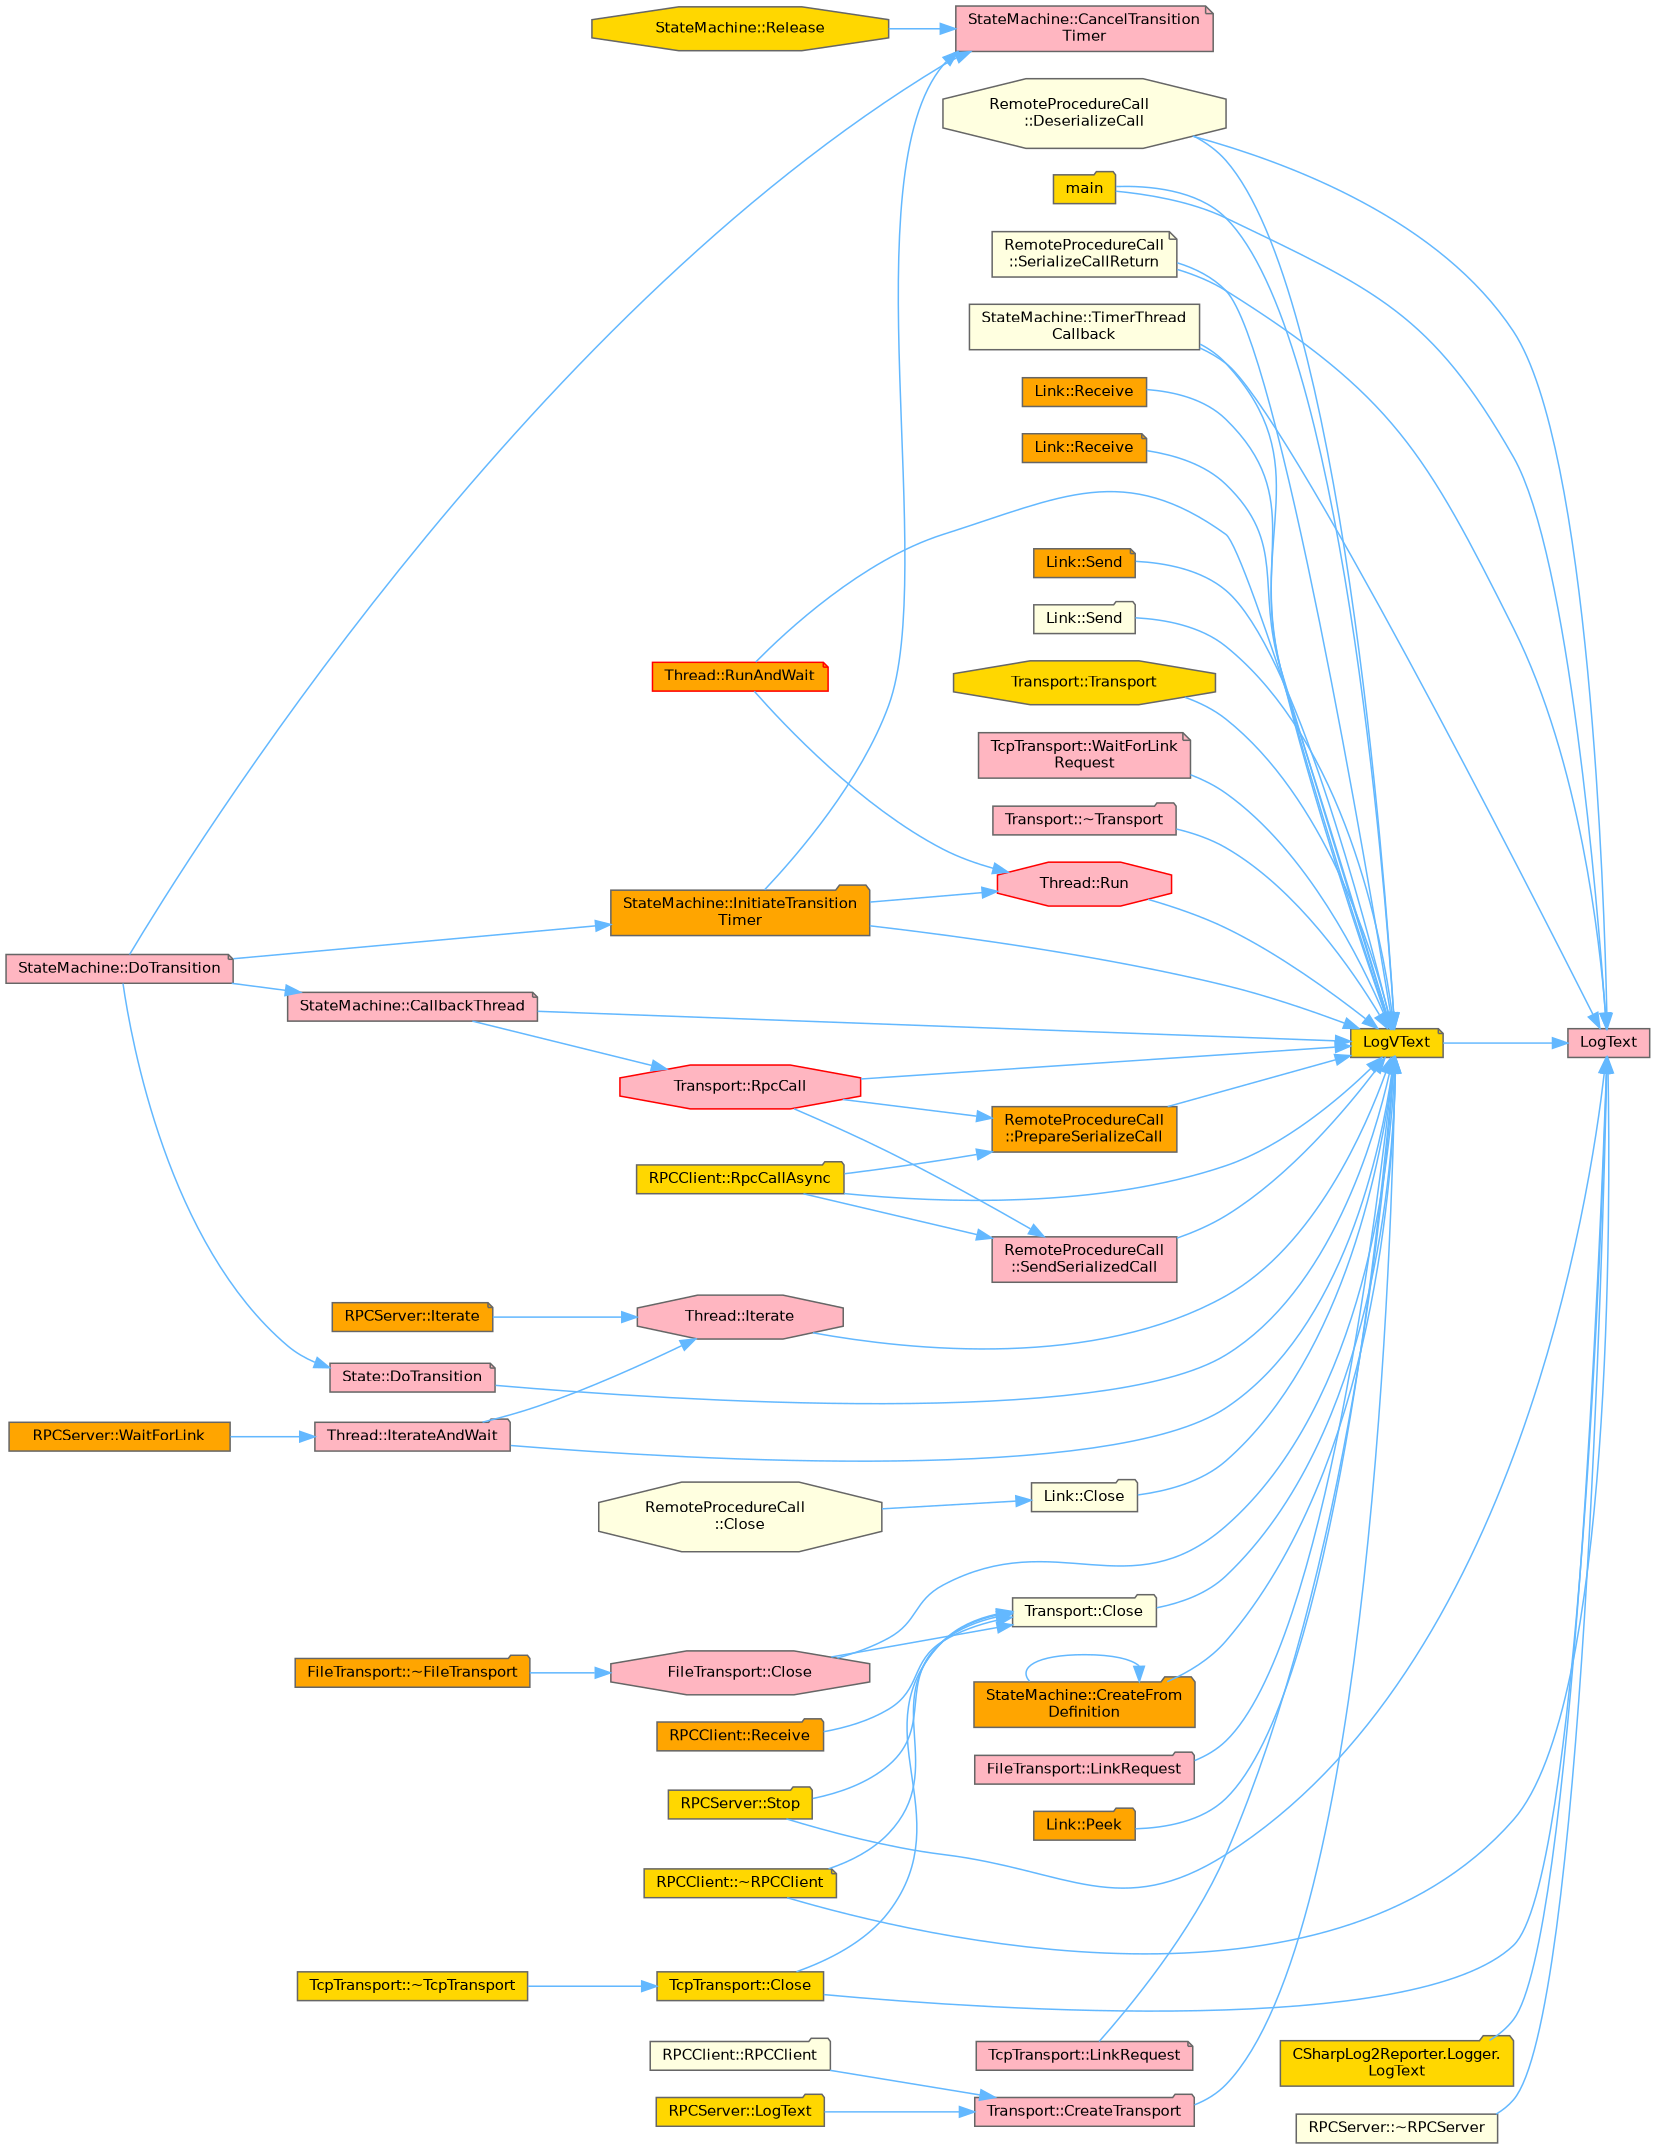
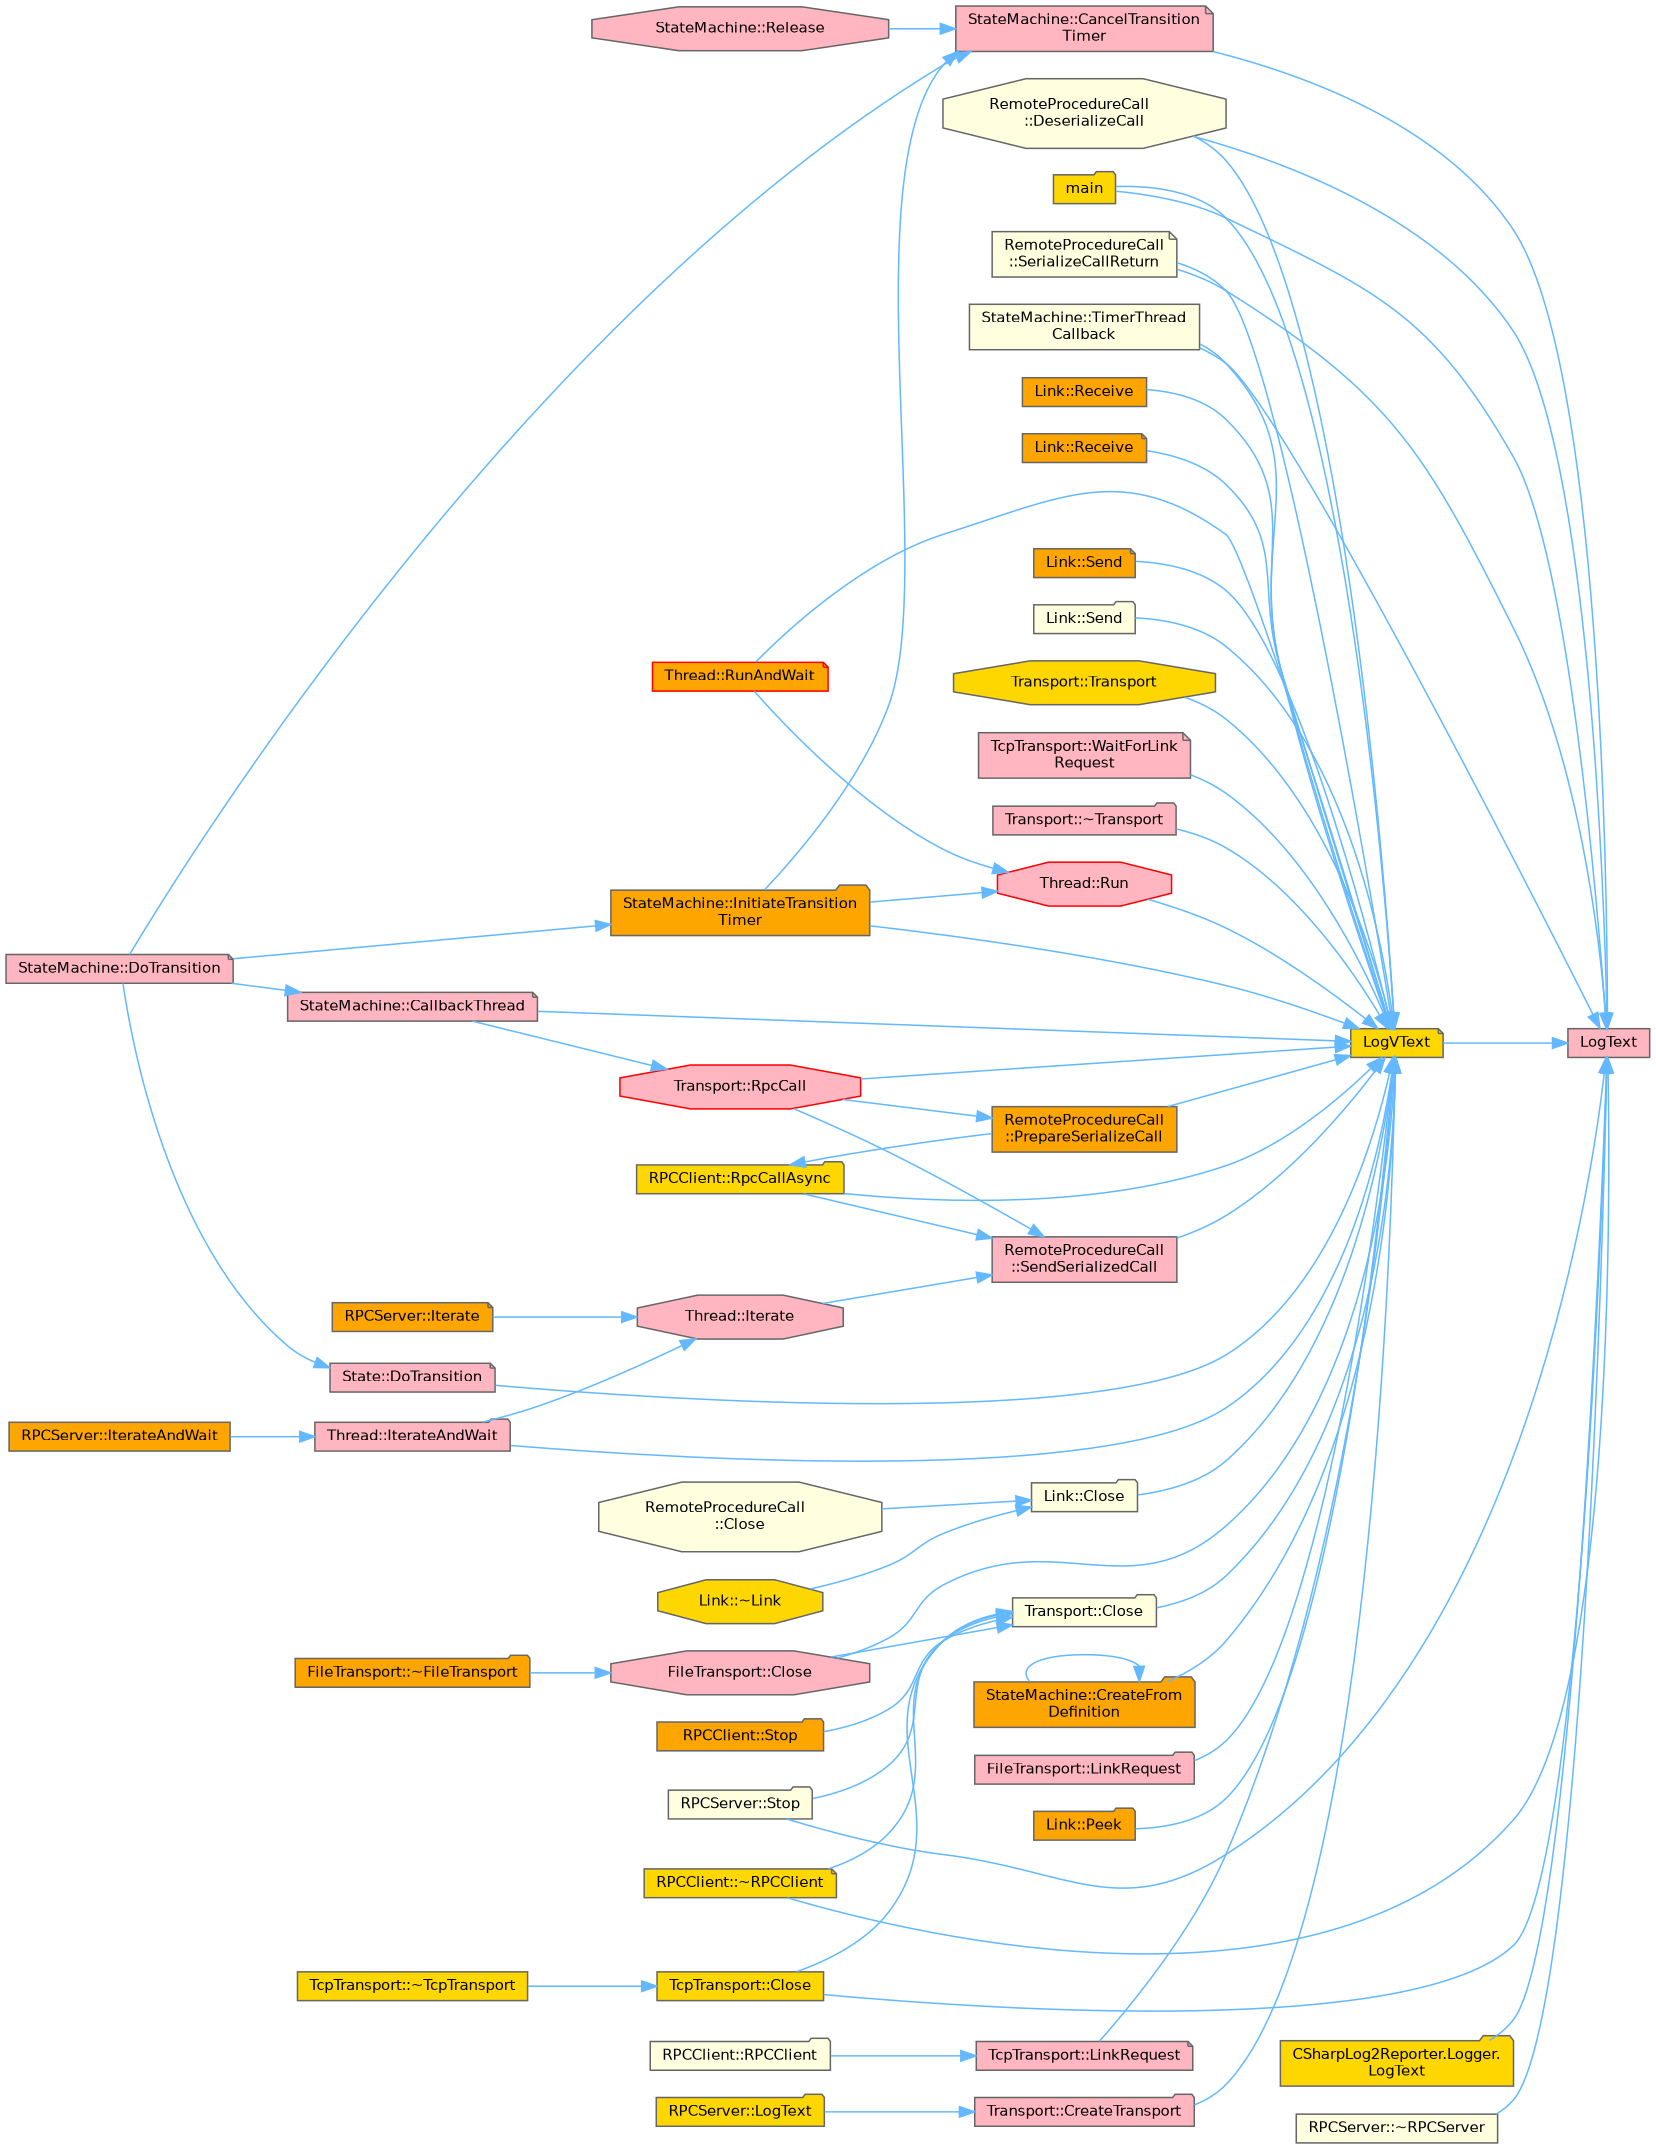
  digraph {
    rankdir=RL
    node [color=grey40 fillcolor=lightpink fontname=Helvetica fontsize=10 shape=folder style=filled]
    edge [color=steelblue1 dir=back fontname=Helvetica fontsize=10 labelfontname=Helvetica labelfontsize=10 style=solid]
    n1 [color=gray40 fontcolor=black height=0.2 label=LogText shape=box width=0.4]
    n2 [height=0.2 label="StateMachine::CancelTransition\lTimer" shape=note width=0.4]
    n3 [fillcolor=lightyellow height=0.2 label="RemoteProcedureCall\l::DeserializeCall" shape=octagon width=0.4]
    n4 [fillcolor=gold height=0.2 label="CSharpLog2Reporter.Logger.\lLogText" width=0.4]
    n5 [fillcolor=gold height=0.2 label=LogVText shape=note width=0.4]
-   n6 [fillcolor=gold height=0.2 label="RPCServer::Stop" width=0.4]
+   n6 [fillcolor=lightyellow height=0.2 label="RPCServer::Stop" width=0.4]
    n7 [fillcolor=gold height=0.2 label="RPCClient::~RPCClient" shape=note width=0.4]
    n8 [fillcolor=gold height=0.2 label=main width=0.4]
    n9 [fillcolor=lightyellow height=0.2 label="RemoteProcedureCall\l::SerializeCallReturn" shape=note width=0.4]
    n10 [fillcolor=lightyellow height=0.2 label="StateMachine::TimerThread\lCallback" shape=box width=0.4]
    n11 [fillcolor=lightyellow height=0.2 label="RPCServer::~RPCServer" shape=box width=0.4]
    n12 [fillcolor=gold height=0.2 label="TcpTransport::Close" shape=box width=0.4]
    n13 [height=0.2 label="StateMachine::DoTransition" shape=note width=0.4]
    n14 [fillcolor=orange height=0.2 label="StateMachine::InitiateTransition\lTimer" width=0.4]
-   n15 [fillcolor=gold height=0.2 label="StateMachine::Release" shape=octagon width=0.4]
+   n15 [height=0.2 label="StateMachine::Release" shape=octagon width=0.4]
    n16 [height=0.2 label="StateMachine::CallbackThread" shape=note width=0.4]
    n17 [fillcolor=lightyellow height=0.2 label="Link::Close" width=0.4]
    n18 [fillcolor=lightyellow height=0.2 label="Transport::Close" width=0.4]
    n19 [height=0.2 label="FileTransport::Close" shape=octagon width=0.4]
    n20 [fillcolor=orange height=0.2 label="StateMachine::CreateFrom\lDefinition" width=0.4]
    n21 [height=0.2 label="Transport::CreateTransport" width=0.4]
    n22 [height=0.2 label="State::DoTransition" shape=note width=0.4]
    n23 [height=0.2 label="Thread::Iterate" shape=octagon width=0.4]
    n24 [height=0.2 label="Thread::IterateAndWait" width=0.4]
    n25 [height=0.2 label="TcpTransport::LinkRequest" shape=note width=0.4]
    n26 [height=0.2 label="FileTransport::LinkRequest" width=0.4]
    n27 [fillcolor=orange height=0.2 label="Link::Peek" width=0.4]
    n28 [fillcolor=orange height=0.2 label="RemoteProcedureCall\l::PrepareSerializeCall" shape=box width=0.4]
    n29 [color=red height=0.2 label="Transport::RpcCall" shape=octagon width=0.4]
    n30 [fillcolor=gold height=0.2 label="RPCClient::RpcCallAsync" width=0.4]
    n31 [fillcolor=orange height=0.2 label="Link::Receive" shape=box width=0.4]
    n32 [fillcolor=orange height=0.2 label="Link::Receive" shape=note width=0.4]
    n33 [color=red height=0.2 label="Thread::Run" shape=octagon width=0.4]
    n34 [color=red fillcolor=orange height=0.2 label="Thread::RunAndWait" shape=note width=0.4]
    n35 [fillcolor=orange height=0.2 label="Link::Send" shape=note width=0.4]
    n36 [fillcolor=lightyellow height=0.2 label="Link::Send" width=0.4]
    n37 [height=0.2 label="RemoteProcedureCall\l::SendSerializedCall" shape=box width=0.4]
    n38 [fillcolor=gold height=0.2 label="Transport::Transport" shape=octagon width=0.4]
    n39 [height=0.2 label="TcpTransport::WaitForLink\lRequest" shape=note width=0.4]
    n40 [height=0.2 label="Transport::~Transport" width=0.4]
    n41 [fillcolor=lightyellow height=0.2 label="RemoteProcedureCall\l::Close" shape=octagon width=0.4]
-   n43 [fillcolor=orange height=0.2 label="RPCClient::Receive" width=0.4]
+   n42 [fillcolor=gold height=0.2 label="Link::~Link" shape=octagon width=0.4]
+   n43 [fillcolor=orange height=0.2 label="RPCClient::Stop" width=0.4]
    n44 [fillcolor=gold height=0.2 label="TcpTransport::~TcpTransport" shape=box width=0.4]
    n45 [fillcolor=orange height=0.2 label="FileTransport::~FileTransport" width=0.4]
    n46 [fillcolor=lightyellow height=0.2 label="RPCClient::RPCClient" width=0.4]
    n47 [fillcolor=gold height=0.2 label="RPCServer::LogText" width=0.4]
    n48 [fillcolor=orange height=0.2 label="RPCServer::Iterate" shape=note width=0.4]
-   n49 [fillcolor=orange height=0.2 label="RPCServer::WaitForLink" shape=box width=0.4]
+   n49 [fillcolor=orange height=0.2 label="RPCServer::IterateAndWait" shape=box width=0.4]
+   n1 -> n2
    n1 -> n3
    n1 -> n4
    n1 -> n5
    n1 -> n6
    n1 -> n7
    n1 -> n8
    n1 -> n9
    n1 -> n10
    n1 -> n11
    n1 -> n12
    n2 -> n13
    n2 -> n14
    n2 -> n15
    n5 -> n3
    n5 -> n8
    n5 -> n9
    n5 -> n10
    n5 -> n14
    n5 -> n16
    n5 -> n17
    n5 -> n18
    n5 -> n19
    n5 -> n20
    n5 -> n21
    n5 -> n22
-   n5 -> n23
+   n37 -> n23
    n5 -> n24
    n5 -> n25
    n5 -> n26
    n5 -> n27
    n5 -> n28
    n5 -> n29
    n5 -> n30
    n5 -> n31
    n5 -> n32
    n5 -> n33
    n5 -> n34
    n5 -> n35
    n5 -> n36
    n5 -> n37
    n5 -> n38
    n5 -> n39
    n5 -> n40
    n12 -> n44
    n14 -> n13
    n16 -> n13
    n17 -> n41
+   n17 -> n42
    n18 -> n6
    n18 -> n7
    n18 -> n12
    n18 -> n19
    n18 -> n43
    n19 -> n45
    n20 -> n20
-   n21 -> n46
+   n25 -> n46
    n21 -> n47
    n22 -> n13
    n23 -> n24
    n23 -> n48
    n24 -> n49
    n28 -> n29
-   n28 -> n30
+   n30 -> n28
    n29 -> n16
    n33 -> n14
    n33 -> n34
    n37 -> n29
    n37 -> n30
  }
